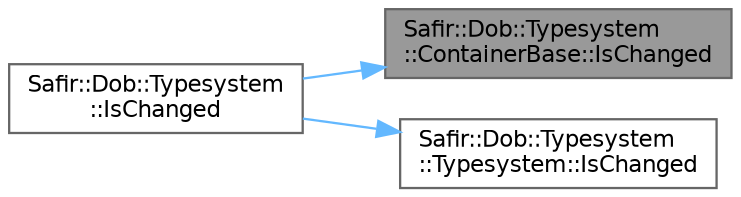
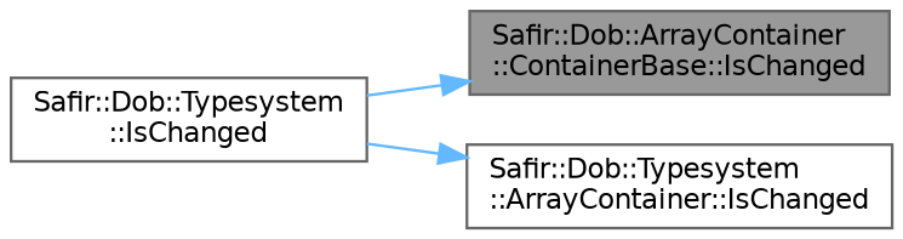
  digraph {
    rankdir=RL
    node [color=grey40 fillcolor=white fontname=Helvetica fontsize=10 shape=box style=filled]
    edge [color=steelblue1 dir=back fontname=Helvetica fontsize=10 labelfontname=Helvetica labelfontsize=10 style=solid]
-   n1 [color=gray40 fillcolor=grey60 fontcolor=black height=0.2 label="Safir::Dob::Typesystem\l::ContainerBase::IsChanged" width=0.4]
+   n1 [color=gray40 fillcolor=grey60 fontcolor=black height=0.2 label="Safir::Dob::ArrayContainer\l::ContainerBase::IsChanged" width=0.4]
    n2 [height=0.2 label="Safir::Dob::Typesystem\l::IsChanged" width=0.4]
-   n3 [height=0.2 label="Safir::Dob::Typesystem\l::Typesystem::IsChanged" width=0.4]
+   n3 [height=0.2 label="Safir::Dob::Typesystem\l::ArrayContainer::IsChanged" width=0.4]
    n1 -> n2
    n3 -> n2
  }
